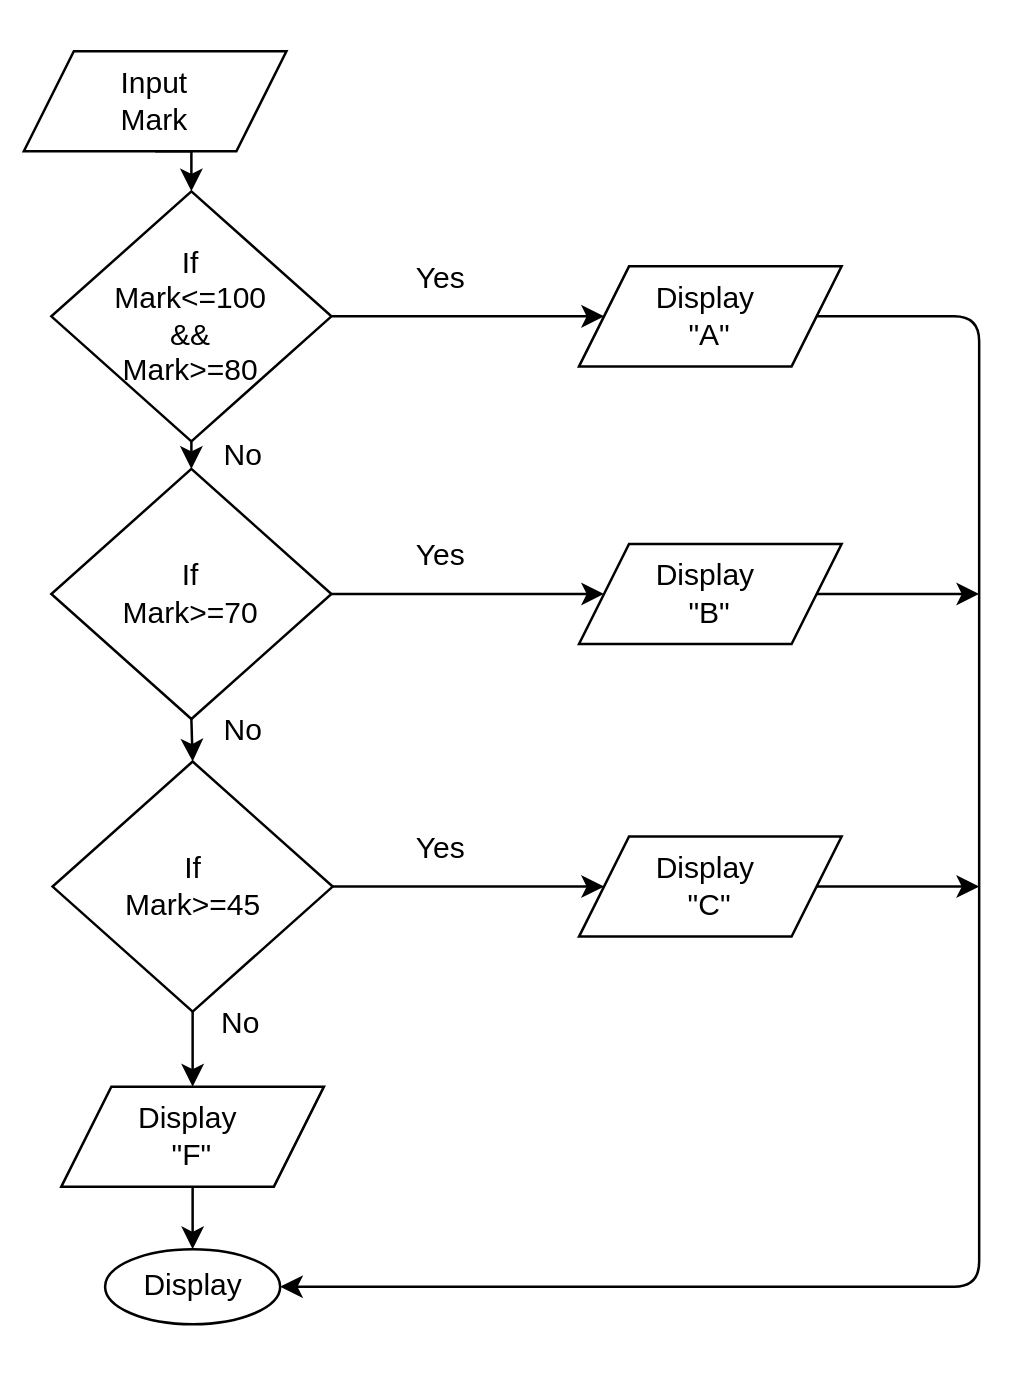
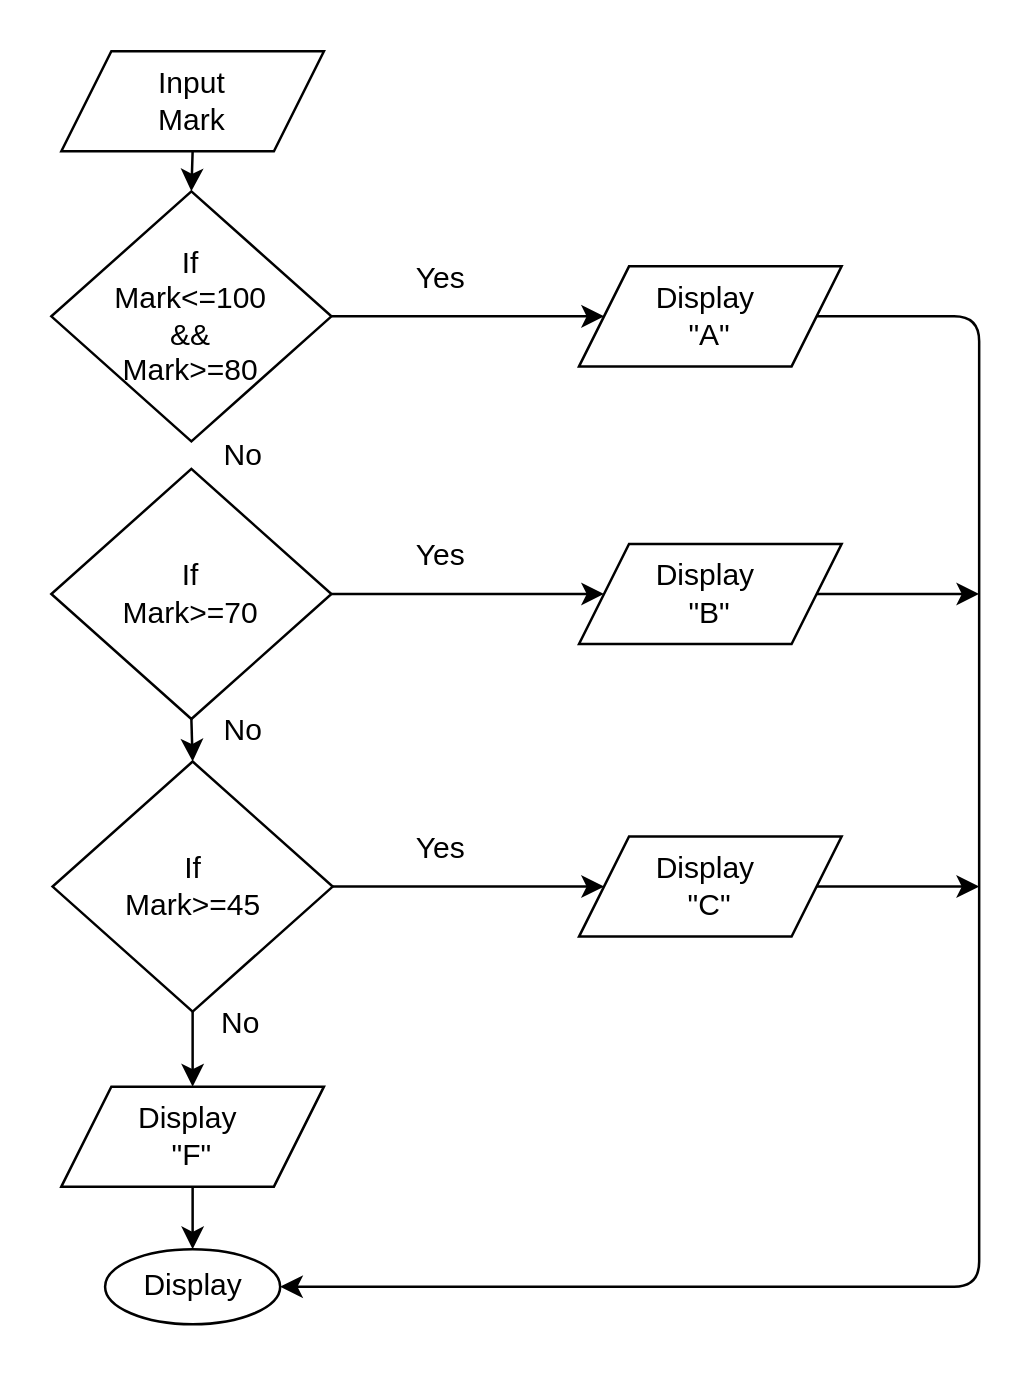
  <mxCell id="0" />
  <mxCell id="1" parent="0" />
  <mxCell id="2" style="edgeStyle=orthogonalEdgeStyle;rounded=0;orthogonalLoop=1;jettySize=auto;html=1;exitX=0.5;exitY=1;exitDx=0;exitDy=0;entryX=0.5;entryY=0;entryDx=0;entryDy=0;" parent="1" source="3" target="6" edge="1"><mxGeometry relative="1" as="geometry" /></mxCell>
- <mxCell id="3" value="Input&lt;br&gt;Mark" style="shape=parallelogram;perimeter=parallelogramPerimeter;whiteSpace=wrap;html=1;fixedSize=1;" parent="1" vertex="1"><mxGeometry x="9" y="20" width="105" height="40" as="geometry" /></mxCell>
+ <mxCell id="3" value="Input&lt;br&gt;Mark" style="shape=parallelogram;perimeter=parallelogramPerimeter;whiteSpace=wrap;html=1;fixedSize=1;" parent="1" vertex="1"><mxGeometry x="24" y="20" width="105" height="40" as="geometry" /></mxCell>
  <mxCell id="4" value="" style="edgeStyle=orthogonalEdgeStyle;rounded=0;orthogonalLoop=1;jettySize=auto;html=1;" parent="1" source="6" target="7" edge="1"><mxGeometry relative="1" as="geometry" /></mxCell>
- <mxCell id="5" style="edgeStyle=orthogonalEdgeStyle;rounded=0;orthogonalLoop=1;jettySize=auto;html=1;exitX=0.5;exitY=1;exitDx=0;exitDy=0;entryX=0.5;entryY=0;entryDx=0;entryDy=0;" parent="1" source="6" target="10" edge="1"><mxGeometry relative="1" as="geometry" /></mxCell>
  <mxCell id="6" value="If&lt;br&gt;Mark&amp;lt;=100&lt;br&gt;&amp;amp;&amp;amp;&lt;br&gt;Mark&amp;gt;=80" style="rhombus;whiteSpace=wrap;html=1;" parent="1" vertex="1"><mxGeometry x="20" y="76" width="112" height="100" as="geometry" /></mxCell>
  <mxCell id="7" value="Display&amp;nbsp;&lt;br&gt;&quot;A&quot;" style="shape=parallelogram;perimeter=parallelogramPerimeter;whiteSpace=wrap;html=1;fixedSize=1;" parent="1" vertex="1"><mxGeometry x="231" y="106" width="105" height="40" as="geometry" /></mxCell>
  <mxCell id="8" value="" style="edgeStyle=orthogonalEdgeStyle;rounded=0;orthogonalLoop=1;jettySize=auto;html=1;" parent="1" source="10" target="15" edge="1"><mxGeometry relative="1" as="geometry" /></mxCell>
  <mxCell id="9" style="edgeStyle=orthogonalEdgeStyle;rounded=0;orthogonalLoop=1;jettySize=auto;html=1;exitX=0.5;exitY=1;exitDx=0;exitDy=0;entryX=0.5;entryY=0;entryDx=0;entryDy=0;" parent="1" source="10" target="13" edge="1"><mxGeometry relative="1" as="geometry" /></mxCell>
  <mxCell id="10" value="If&lt;br&gt;Mark&amp;gt;=70" style="rhombus;whiteSpace=wrap;html=1;" parent="1" vertex="1"><mxGeometry x="20" y="187" width="112" height="100" as="geometry" /></mxCell>
  <mxCell id="11" value="" style="edgeStyle=orthogonalEdgeStyle;rounded=0;orthogonalLoop=1;jettySize=auto;html=1;" parent="1" source="13" target="17" edge="1"><mxGeometry relative="1" as="geometry" /></mxCell>
  <mxCell id="12" style="edgeStyle=orthogonalEdgeStyle;rounded=0;orthogonalLoop=1;jettySize=auto;html=1;exitX=0.5;exitY=1;exitDx=0;exitDy=0;entryX=0.5;entryY=0;entryDx=0;entryDy=0;" parent="1" source="13" target="19" edge="1"><mxGeometry relative="1" as="geometry" /></mxCell>
  <mxCell id="13" value="If&lt;br&gt;Mark&amp;gt;=45" style="rhombus;whiteSpace=wrap;html=1;" parent="1" vertex="1"><mxGeometry x="20.5" y="304" width="112" height="100" as="geometry" /></mxCell>
  <mxCell id="14" style="edgeStyle=orthogonalEdgeStyle;rounded=0;orthogonalLoop=1;jettySize=auto;html=1;exitX=1;exitY=0.5;exitDx=0;exitDy=0;" parent="1" source="15" edge="1"><mxGeometry relative="1" as="geometry"><mxPoint x="391" y="237" as="targetPoint" /></mxGeometry></mxCell>
  <mxCell id="15" value="Display&amp;nbsp;&lt;br&gt;&quot;B&quot;" style="shape=parallelogram;perimeter=parallelogramPerimeter;whiteSpace=wrap;html=1;fixedSize=1;" parent="1" vertex="1"><mxGeometry x="231" y="217" width="105" height="40" as="geometry" /></mxCell>
  <mxCell id="16" style="edgeStyle=orthogonalEdgeStyle;rounded=0;orthogonalLoop=1;jettySize=auto;html=1;exitX=1;exitY=0.5;exitDx=0;exitDy=0;" parent="1" source="17" edge="1"><mxGeometry relative="1" as="geometry"><mxPoint x="391" y="354" as="targetPoint" /></mxGeometry></mxCell>
  <mxCell id="17" value="Display&amp;nbsp;&lt;br&gt;&quot;C&quot;" style="shape=parallelogram;perimeter=parallelogramPerimeter;whiteSpace=wrap;html=1;fixedSize=1;" parent="1" vertex="1"><mxGeometry x="231" y="334" width="105" height="40" as="geometry" /></mxCell>
  <mxCell id="18" style="edgeStyle=orthogonalEdgeStyle;rounded=0;orthogonalLoop=1;jettySize=auto;html=1;entryX=0.5;entryY=0;entryDx=0;entryDy=0;" parent="1" source="19" target="20" edge="1"><mxGeometry relative="1" as="geometry" /></mxCell>
  <mxCell id="19" value="Display&amp;nbsp;&lt;br&gt;&quot;F&quot;" style="shape=parallelogram;perimeter=parallelogramPerimeter;whiteSpace=wrap;html=1;fixedSize=1;" parent="1" vertex="1"><mxGeometry x="24" y="434" width="105" height="40" as="geometry" /></mxCell>
  <mxCell id="20" value="Display" style="ellipse;whiteSpace=wrap;html=1;" parent="1" vertex="1"><mxGeometry x="41.5" y="499" width="70" height="30" as="geometry" /></mxCell>
  <mxCell id="21" value="" style="endArrow=classic;html=1;exitX=1;exitY=0.5;exitDx=0;exitDy=0;entryX=1;entryY=0.5;entryDx=0;entryDy=0;" parent="1" source="7" target="20" edge="1"><mxGeometry width="50" height="50" relative="1" as="geometry"><mxPoint x="51" y="224" as="sourcePoint" /><mxPoint x="101" y="174" as="targetPoint" /><Array as="points"><mxPoint x="391" y="126" /><mxPoint x="391" y="514" /></Array></mxGeometry></mxCell>
  <mxCell id="22" value="Yes" style="text;html=1;strokeColor=none;fillColor=none;align=center;verticalAlign=middle;whiteSpace=wrap;rounded=0;" parent="1" vertex="1"><mxGeometry x="161" y="106" width="30" height="10" as="geometry" /></mxCell>
  <mxCell id="23" value="No" style="text;html=1;strokeColor=none;fillColor=none;align=center;verticalAlign=middle;whiteSpace=wrap;rounded=0;" parent="1" vertex="1"><mxGeometry x="81.5" y="177" width="30" height="10" as="geometry" /></mxCell>
  <mxCell id="24" value="Yes" style="text;html=1;strokeColor=none;fillColor=none;align=center;verticalAlign=middle;whiteSpace=wrap;rounded=0;" parent="1" vertex="1"><mxGeometry x="161" y="217" width="30" height="10" as="geometry" /></mxCell>
  <mxCell id="25" value="Yes" style="text;html=1;strokeColor=none;fillColor=none;align=center;verticalAlign=middle;whiteSpace=wrap;rounded=0;" parent="1" vertex="1"><mxGeometry x="161" y="334" width="30" height="10" as="geometry" /></mxCell>
  <mxCell id="26" value="No" style="text;html=1;strokeColor=none;fillColor=none;align=center;verticalAlign=middle;whiteSpace=wrap;rounded=0;" parent="1" vertex="1"><mxGeometry x="81.5" y="287" width="30" height="10" as="geometry" /></mxCell>
  <mxCell id="27" value="No" style="text;html=1;strokeColor=none;fillColor=none;align=center;verticalAlign=middle;whiteSpace=wrap;rounded=0;" parent="1" vertex="1"><mxGeometry x="81" y="404" width="30" height="10" as="geometry" /></mxCell>
